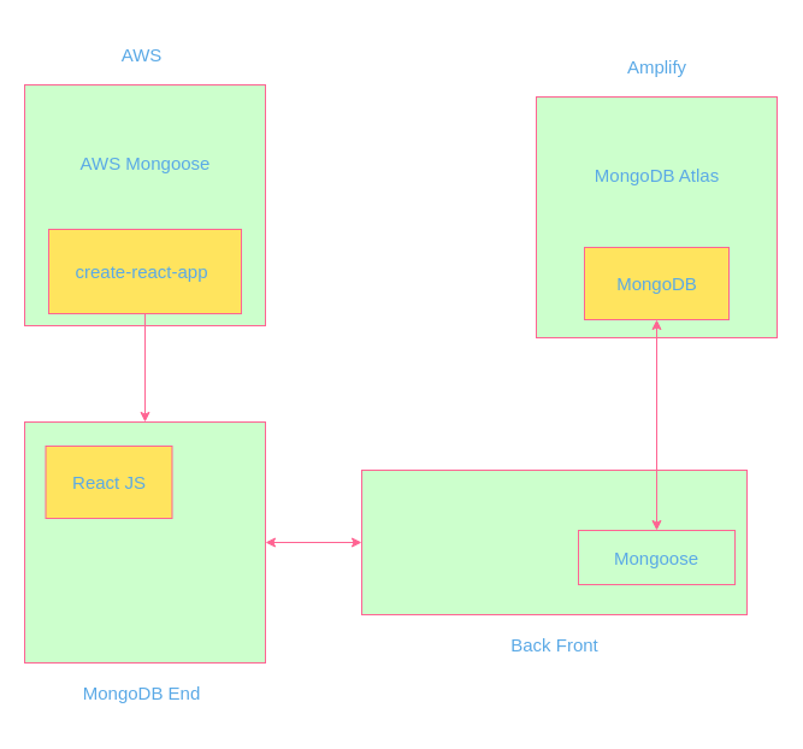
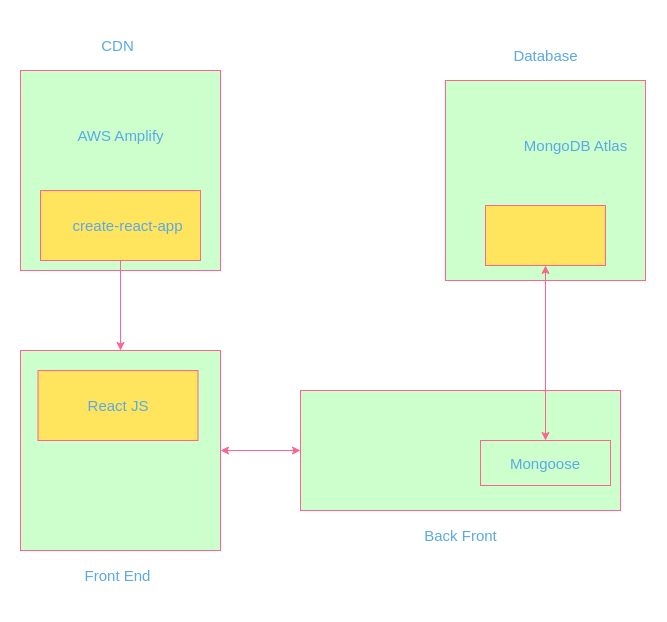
  <mxCell id="0" />
  <mxCell id="1" parent="0" />
  <mxCell id="2" value="" style="whiteSpace=wrap;html=1;aspect=fixed;strokeColor=#FF6392;fontColor=#5AA9E6;fillColor=#CCFFCC;" vertex="1" parent="1"><mxGeometry x="20" y="70" width="200" height="200" as="geometry" /></mxCell>
  <mxCell id="3" style="edgeStyle=orthogonalEdgeStyle;rounded=0;orthogonalLoop=1;jettySize=auto;html=1;entryX=0.5;entryY=0;entryDx=0;entryDy=0;strokeColor=#FF6392;fontColor=#5AA9E6;" edge="1" parent="1" source="4" target="15"><mxGeometry relative="1" as="geometry" /></mxCell>
  <mxCell id="4" value="" style="rounded=0;whiteSpace=wrap;html=1;fillColor=#FFE45E;strokeColor=#FF6392;fontColor=#5AA9E6;" vertex="1" parent="1"><mxGeometry x="40" y="190" width="160" height="70" as="geometry" /></mxCell>
  <mxCell id="5" value="" style="whiteSpace=wrap;html=1;aspect=fixed;strokeColor=#FF6392;fontColor=#5AA9E6;fillColor=#CCFFCC;" vertex="1" parent="1"><mxGeometry x="445" y="80" width="200" height="200" as="geometry" /></mxCell>
  <mxCell id="6" value="" style="rounded=0;whiteSpace=wrap;html=1;fillColor=#FFE45E;strokeColor=#FF6392;fontColor=#5AA9E6;" vertex="1" parent="1"><mxGeometry x="485" y="205" width="120" height="60" as="geometry" /></mxCell>
- <mxCell id="7" value="&lt;font style=&quot;font-size: 15px&quot;&gt;AWS&lt;/font&gt;" style="text;html=1;strokeColor=none;fillColor=none;align=center;verticalAlign=middle;whiteSpace=wrap;rounded=0;fontColor=#5AA9E6;" vertex="1" parent="1"><mxGeometry x="60" y="20" width="115" height="50" as="geometry" /></mxCell>
- <mxCell id="8" value="&lt;font style=&quot;font-size: 15px&quot;&gt;Amplify&lt;/font&gt;" style="text;html=1;strokeColor=none;fillColor=none;align=center;verticalAlign=middle;whiteSpace=wrap;rounded=0;fontColor=#5AA9E6;" vertex="1" parent="1"><mxGeometry x="487.5" y="30" width="115" height="50" as="geometry" /></mxCell>
+ <mxCell id="7" value="&lt;font style=&quot;font-size: 15px&quot;&gt;CDN&lt;/font&gt;" style="text;html=1;strokeColor=none;fillColor=none;align=center;verticalAlign=middle;whiteSpace=wrap;rounded=0;fontColor=#5AA9E6;" vertex="1" parent="1"><mxGeometry x="60" y="20" width="115" height="50" as="geometry" /></mxCell>
+ <mxCell id="8" value="&lt;font style=&quot;font-size: 15px&quot;&gt;Database&lt;/font&gt;" style="text;html=1;strokeColor=none;fillColor=none;align=center;verticalAlign=middle;whiteSpace=wrap;rounded=0;fontColor=#5AA9E6;" vertex="1" parent="1"><mxGeometry x="487.5" y="30" width="115" height="50" as="geometry" /></mxCell>
  <mxCell id="9" value="&lt;font style=&quot;font-size: 15px&quot;&gt;Back Front&lt;br&gt;&lt;/font&gt;" style="text;html=1;strokeColor=none;fillColor=none;align=center;verticalAlign=middle;whiteSpace=wrap;rounded=0;fontColor=#5AA9E6;" vertex="1" parent="1"><mxGeometry x="402.5" y="510" width="115" height="50" as="geometry" /></mxCell>
- <mxCell id="10" value="&lt;font style=&quot;font-size: 15px&quot;&gt;MongoDB End&lt;/font&gt;" style="text;html=1;strokeColor=none;fillColor=none;align=center;verticalAlign=middle;whiteSpace=wrap;rounded=0;fontColor=#5AA9E6;" vertex="1" parent="1"><mxGeometry x="60" y="550" width="115" height="50" as="geometry" /></mxCell>
- <mxCell id="11" value="&lt;font style=&quot;font-size: 15px&quot;&gt;AWS Mongoose&lt;/font&gt;" style="text;html=1;strokeColor=none;fillColor=none;align=center;verticalAlign=middle;whiteSpace=wrap;rounded=0;fontColor=#5AA9E6;" vertex="1" parent="1"><mxGeometry x="62.5" y="110" width="115" height="50" as="geometry" /></mxCell>
- <mxCell id="12" value="&lt;font style=&quot;font-size: 15px&quot;&gt;MongoDB Atlas&lt;/font&gt;" style="text;html=1;strokeColor=none;fillColor=none;align=center;verticalAlign=middle;whiteSpace=wrap;rounded=0;fontColor=#5AA9E6;" vertex="1" parent="1"><mxGeometry x="487.5" y="120" width="115" height="50" as="geometry" /></mxCell>
- <mxCell id="13" value="&lt;font style=&quot;font-size: 15px&quot;&gt;create-react-app&lt;br&gt;&lt;/font&gt;" style="text;html=1;strokeColor=none;fillColor=none;align=center;verticalAlign=middle;whiteSpace=wrap;rounded=0;fontColor=#5AA9E6;" vertex="1" parent="1"><mxGeometry x="60" y="200" width="115" height="50" as="geometry" /></mxCell>
- <mxCell id="14" value="&lt;font style=&quot;font-size: 15px&quot;&gt;MongoDB&lt;/font&gt;" style="text;html=1;strokeColor=none;fillColor=none;align=center;verticalAlign=middle;whiteSpace=wrap;rounded=0;fontColor=#5AA9E6;" vertex="1" parent="1"><mxGeometry x="487.5" y="210" width="115" height="50" as="geometry" /></mxCell>
+ <mxCell id="10" value="&lt;font style=&quot;font-size: 15px&quot;&gt;Front End&lt;/font&gt;" style="text;html=1;strokeColor=none;fillColor=none;align=center;verticalAlign=middle;whiteSpace=wrap;rounded=0;fontColor=#5AA9E6;" vertex="1" parent="1"><mxGeometry x="60" y="550" width="115" height="50" as="geometry" /></mxCell>
+ <mxCell id="11" value="&lt;font style=&quot;font-size: 15px&quot;&gt;AWS Amplify&lt;/font&gt;" style="text;html=1;strokeColor=none;fillColor=none;align=center;verticalAlign=middle;whiteSpace=wrap;rounded=0;fontColor=#5AA9E6;" vertex="1" parent="1"><mxGeometry x="62.5" y="110" width="115" height="50" as="geometry" /></mxCell>
+ <mxCell id="12" value="&lt;font style=&quot;font-size: 15px&quot;&gt;MongoDB Atlas&lt;/font&gt;" style="text;html=1;strokeColor=none;fillColor=none;align=center;verticalAlign=middle;whiteSpace=wrap;rounded=0;fontColor=#5AA9E6;" vertex="1" parent="1"><mxGeometry x="517.5" y="120" width="115" height="50" as="geometry" /></mxCell>
+ <mxCell id="13" value="&lt;font style=&quot;font-size: 15px&quot;&gt;create-react-app&lt;br&gt;&lt;/font&gt;" style="text;html=1;strokeColor=none;fillColor=none;align=center;verticalAlign=middle;whiteSpace=wrap;rounded=0;fontColor=#5AA9E6;" vertex="1" parent="1"><mxGeometry x="70" y="200" width="115" height="50" as="geometry" /></mxCell>
  <mxCell id="15" value="" style="whiteSpace=wrap;html=1;aspect=fixed;strokeColor=#FF6392;fontColor=#5AA9E6;fillColor=#CCFFCC;" vertex="1" parent="1"><mxGeometry x="20" y="350" width="200" height="200" as="geometry" /></mxCell>
- <mxCell id="16" value="&lt;font style=&quot;font-size: 15px&quot;&gt;React JS&lt;/font&gt;" style="rounded=0;whiteSpace=wrap;html=1;fillColor=#FFE45E;strokeColor=#FF6392;fontColor=#5AA9E6;" vertex="1" parent="1"><mxGeometry x="37.5" y="370" width="105" height="60" as="geometry" /></mxCell>
+ <mxCell id="16" value="&lt;font style=&quot;font-size: 15px&quot;&gt;React JS&lt;/font&gt;" style="rounded=0;whiteSpace=wrap;html=1;fillColor=#FFE45E;strokeColor=#FF6392;fontColor=#5AA9E6;" vertex="1" parent="1"><mxGeometry x="37.5" y="370" width="160" height="70" as="geometry" /></mxCell>
  <mxCell id="17" value="" style="rounded=0;whiteSpace=wrap;html=1;strokeColor=#FF6392;fontColor=#5AA9E6;fillColor=#CCFFCC;" vertex="1" parent="1"><mxGeometry x="300" y="390" width="320" height="120" as="geometry" /></mxCell>
  <mxCell id="18" value="&lt;font style=&quot;font-size: 15px&quot;&gt;Mongoose&lt;/font&gt;" style="rounded=0;whiteSpace=wrap;html=1;fillColor=#ccffcc;strokeColor=#FF6392;fontColor=#5AA9E6;" vertex="1" parent="1"><mxGeometry x="480" y="440" width="130" height="45" as="geometry" /></mxCell>
  <mxCell id="19" value="" style="endArrow=classic;startArrow=classic;html=1;entryX=0.5;entryY=1;entryDx=0;entryDy=0;exitX=0.5;exitY=0;exitDx=0;exitDy=0;strokeColor=#FF6392;fontColor=#5AA9E6;" edge="1" parent="1" source="18" target="6"><mxGeometry width="50" height="50" relative="1" as="geometry"><mxPoint x="460" y="360" as="sourcePoint" /><mxPoint x="510" y="310" as="targetPoint" /></mxGeometry></mxCell>
  <mxCell id="20" value="" style="endArrow=classic;startArrow=classic;html=1;exitX=0;exitY=0.5;exitDx=0;exitDy=0;strokeColor=#FF6392;fontColor=#5AA9E6;" edge="1" parent="1" source="17"><mxGeometry width="50" height="50" relative="1" as="geometry"><mxPoint x="640" y="460" as="sourcePoint" /><mxPoint x="220" y="450" as="targetPoint" /></mxGeometry></mxCell>
